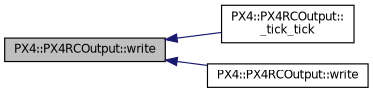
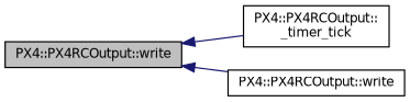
  digraph {
    rankdir=LR
    node [color=black fillcolor=white fontname=Helvetica fontsize=10 shape=record style=filled]
    edge [color=midnightblue dir=back fontname=Helvetica fontsize=10 labelfontname=Helvetica labelfontsize=10 style=solid]
    n1 [fillcolor=grey75 fontcolor=black height=0.2 label="PX4::PX4RCOutput::write" width=0.4]
-   n2 [height=0.2 label="PX4::PX4RCOutput::\l_tick_tick" width=0.4]
+   n2 [height=0.2 label="PX4::PX4RCOutput::\l_timer_tick" width=0.4]
    n3 [height=0.2 label="PX4::PX4RCOutput::write" width=0.4]
    n1 -> n2
    n1 -> n3
  }
